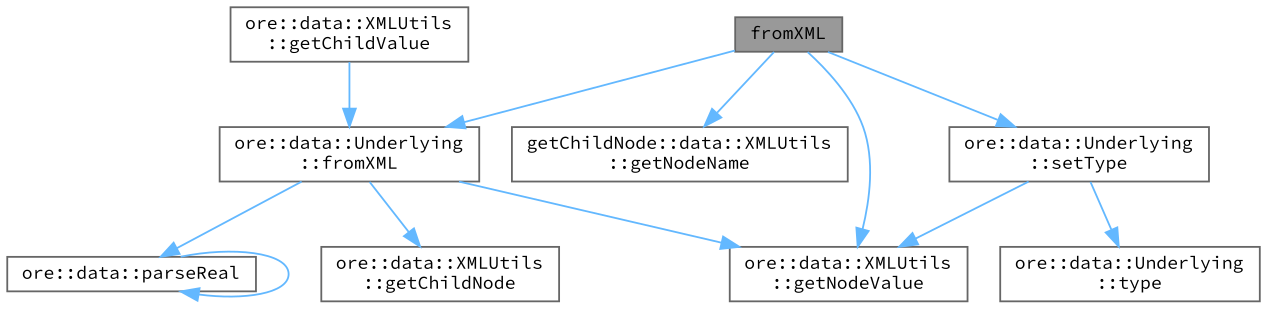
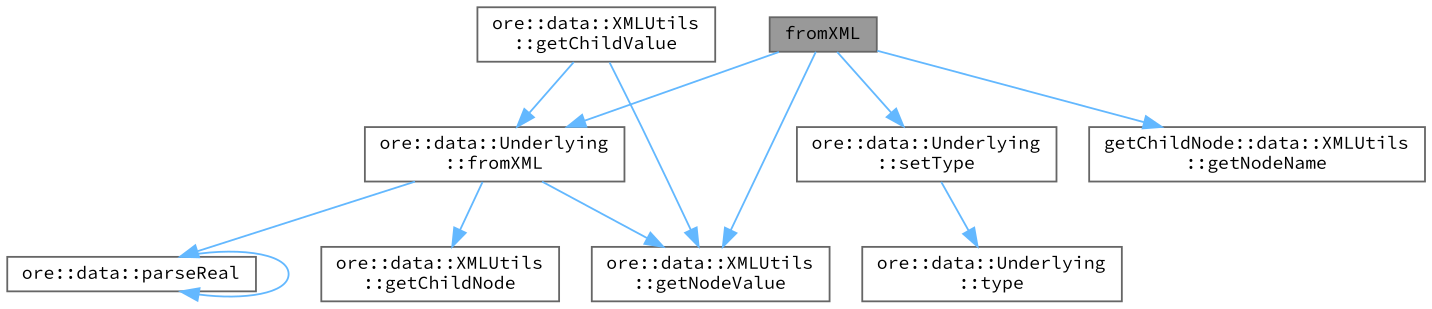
  digraph {
    fontname="Source Code Pro"
    rankdir=TB
    node [color=grey40 fillcolor=white fontname="Source Code Pro" fontsize=10 shape=box style=filled]
    edge [color=steelblue1 fontname="Source Code Pro" fontsize=10 labelfontname=Helvetica labelfontsize=10 style=solid]
    n1 [color=gray40 fillcolor=grey60 fontcolor=black height=0.2 label=fromXML width=0.4]
    n2 [height=0.2 label="ore::data::Underlying\l::fromXML" width=0.4]
    n3 [height=0.2 label="ore::data::XMLUtils\l::getNodeValue" width=0.4]
    n4 [height=0.2 label="getChildNode::data::XMLUtils\l::getNodeName" width=0.4]
    n5 [height=0.2 label="ore::data::Underlying\l::setType" width=0.4]
    n6 [height=0.2 label="ore::data::XMLUtils\l::getChildNode" width=0.4]
    n7 [height=0.2 label="ore::data::parseReal" width=0.4]
    n8 [height=0.2 label="ore::data::Underlying\l::type" width=0.4]
    n9 [height=0.2 label="ore::data::XMLUtils\l::getChildValue" width=0.4]
    n1 -> n2
    n1 -> n3
    n1 -> n4
    n1 -> n5
    n2 -> n3
    n2 -> n6
    n2 -> n7
    n5 -> n8
    n7 -> n7
    n9 -> n2
-   n5 -> n3
+   n9 -> n3
  }
